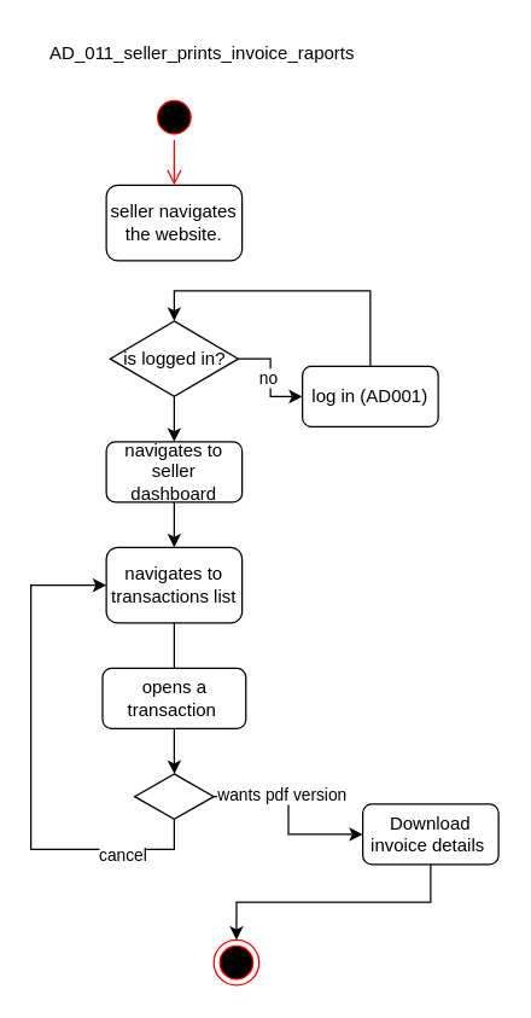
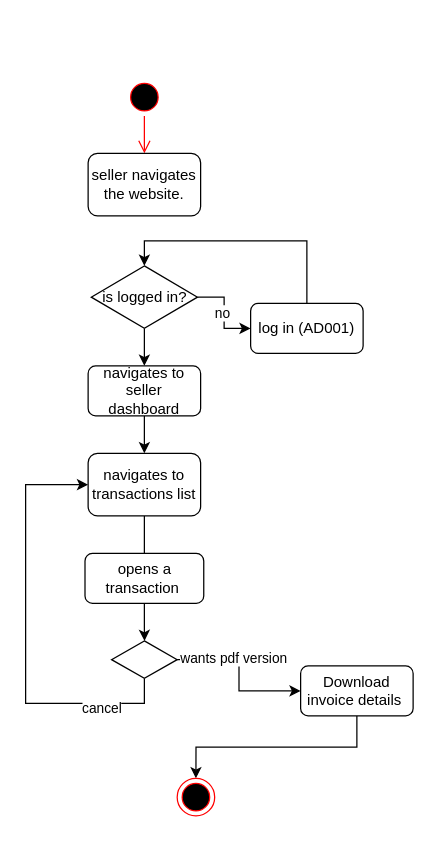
  <mxCell id="0" />
  <mxCell id="1" parent="0" />
- <mxCell id="2" value="AD_011_seller_prints_invoice_raports&amp;nbsp;" style="text;html=1;align=center;verticalAlign=middle;resizable=0;points=[];autosize=1;strokeColor=none;fillColor=none;" vertex="1" parent="1"><mxGeometry x="20" y="20" width="230" height="30" as="geometry" /></mxCell>
  <mxCell id="3" value="" style="ellipse;html=1;shape=startState;fillColor=#000000;strokeColor=#ff0000;" vertex="1" parent="1"><mxGeometry x="100" y="62" width="30" height="30" as="geometry" /></mxCell>
  <mxCell id="4" value="" style="edgeStyle=orthogonalEdgeStyle;html=1;verticalAlign=bottom;endArrow=open;endSize=8;strokeColor=#ff0000;rounded=0;entryX=0.5;entryY=0;entryDx=0;entryDy=0;" edge="1" parent="1" source="3" target="5"><mxGeometry relative="1" as="geometry"><mxPoint x="115" y="132" as="targetPoint" /></mxGeometry></mxCell>
  <mxCell id="5" value="seller navigates the website." style="rounded=1;whiteSpace=wrap;html=1;" vertex="1" parent="1"><mxGeometry x="70" y="122" width="90" height="50" as="geometry" /></mxCell>
  <mxCell id="6" value="no&amp;nbsp;" style="edgeStyle=orthogonalEdgeStyle;rounded=0;orthogonalLoop=1;jettySize=auto;html=1;" edge="1" parent="1" source="8" target="10"><mxGeometry relative="1" as="geometry" /></mxCell>
  <mxCell id="7" value="" style="edgeStyle=orthogonalEdgeStyle;rounded=0;orthogonalLoop=1;jettySize=auto;html=1;" edge="1" parent="1" source="8" target="12"><mxGeometry relative="1" as="geometry" /></mxCell>
  <mxCell id="8" value="is logged in?" style="rhombus;whiteSpace=wrap;html=1;" vertex="1" parent="1"><mxGeometry x="72.5" y="212" width="85" height="50" as="geometry" /></mxCell>
  <mxCell id="9" style="edgeStyle=orthogonalEdgeStyle;rounded=0;orthogonalLoop=1;jettySize=auto;html=1;exitX=0.5;exitY=0;exitDx=0;exitDy=0;entryX=0.5;entryY=0;entryDx=0;entryDy=0;" edge="1" parent="1" source="10" target="8"><mxGeometry relative="1" as="geometry" /></mxCell>
  <mxCell id="10" value="log in (AD001)" style="rounded=1;whiteSpace=wrap;html=1;" vertex="1" parent="1"><mxGeometry x="200" y="242" width="90" height="40" as="geometry" /></mxCell>
  <mxCell id="11" value="" style="edgeStyle=orthogonalEdgeStyle;rounded=0;orthogonalLoop=1;jettySize=auto;html=1;" edge="1" parent="1" source="12" target="14"><mxGeometry relative="1" as="geometry" /></mxCell>
  <mxCell id="12" value="navigates to seller dashboard" style="rounded=1;whiteSpace=wrap;html=1;" vertex="1" parent="1"><mxGeometry x="70" y="292" width="90" height="40" as="geometry" /></mxCell>
  <mxCell id="13" value="" style="edgeStyle=orthogonalEdgeStyle;rounded=0;orthogonalLoop=1;jettySize=auto;html=1;endArrow=none;" edge="1" parent="1" source="14" target="16"><mxGeometry relative="1" as="geometry" /></mxCell>
  <mxCell id="14" value="navigates to transactions list" style="rounded=1;whiteSpace=wrap;html=1;" vertex="1" parent="1"><mxGeometry x="70" y="362" width="90" height="50" as="geometry" /></mxCell>
  <mxCell id="15" value="" style="edgeStyle=orthogonalEdgeStyle;rounded=0;orthogonalLoop=1;jettySize=auto;html=1;" edge="1" parent="1" source="16" target="23"><mxGeometry relative="1" as="geometry" /></mxCell>
  <mxCell id="16" value="opens a transaction&amp;nbsp;" style="rounded=1;whiteSpace=wrap;html=1;" vertex="1" parent="1"><mxGeometry x="67.5" y="442" width="95" height="40" as="geometry" /></mxCell>
  <mxCell id="17" style="edgeStyle=orthogonalEdgeStyle;rounded=0;orthogonalLoop=1;jettySize=auto;html=1;exitX=0.5;exitY=1;exitDx=0;exitDy=0;" edge="1" parent="1" source="18" target="24"><mxGeometry relative="1" as="geometry" /></mxCell>
  <mxCell id="18" value="Download invoice details&amp;nbsp;" style="rounded=1;whiteSpace=wrap;html=1;" vertex="1" parent="1"><mxGeometry x="240" y="532" width="90" height="40" as="geometry" /></mxCell>
  <mxCell id="19" style="edgeStyle=orthogonalEdgeStyle;rounded=0;orthogonalLoop=1;jettySize=auto;html=1;exitX=1;exitY=0.5;exitDx=0;exitDy=0;entryX=0;entryY=0.5;entryDx=0;entryDy=0;" edge="1" parent="1" source="23" target="18"><mxGeometry relative="1" as="geometry" /></mxCell>
  <mxCell id="20" value="wants pdf version&amp;nbsp;" style="edgeLabel;html=1;align=center;verticalAlign=middle;resizable=0;points=[];" connectable="0" vertex="1" parent="19"><mxGeometry x="-0.26" y="2" relative="1" as="geometry"><mxPoint as="offset" /></mxGeometry></mxCell>
  <mxCell id="21" style="edgeStyle=orthogonalEdgeStyle;rounded=0;orthogonalLoop=1;jettySize=auto;html=1;exitX=0.5;exitY=1;exitDx=0;exitDy=0;entryX=0;entryY=0.5;entryDx=0;entryDy=0;" edge="1" parent="1" source="23" target="14"><mxGeometry relative="1" as="geometry"><Array as="points"><mxPoint x="115" y="562" /><mxPoint x="20" y="562" /><mxPoint x="20" y="387" /></Array></mxGeometry></mxCell>
  <mxCell id="22" value="cancel" style="edgeLabel;html=1;align=center;verticalAlign=middle;resizable=0;points=[];" connectable="0" vertex="1" parent="21"><mxGeometry x="-0.679" y="3" relative="1" as="geometry"><mxPoint as="offset" /></mxGeometry></mxCell>
  <mxCell id="23" value="" style="rhombus;whiteSpace=wrap;html=1;" vertex="1" parent="1"><mxGeometry x="88.75" y="512" width="52.5" height="30" as="geometry" /></mxCell>
  <mxCell id="24" value="" style="ellipse;html=1;shape=endState;fillColor=#000000;strokeColor=#ff0000;" vertex="1" parent="1"><mxGeometry x="141.25" y="622" width="30" height="30" as="geometry" /></mxCell>
